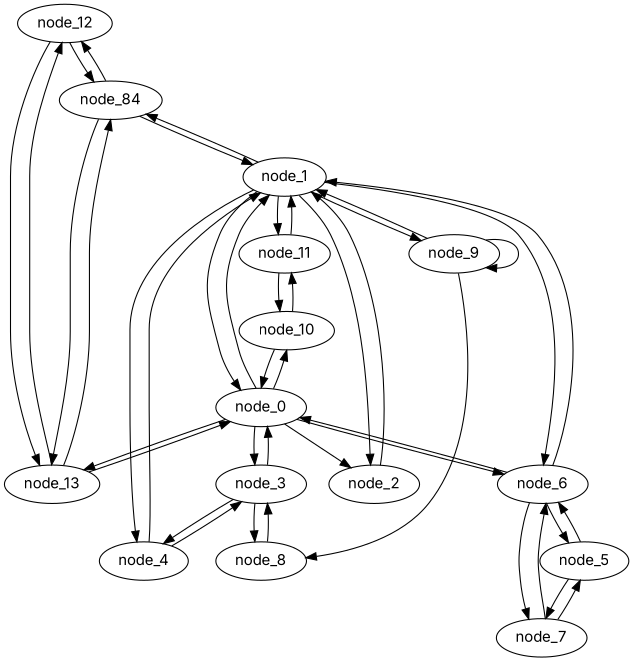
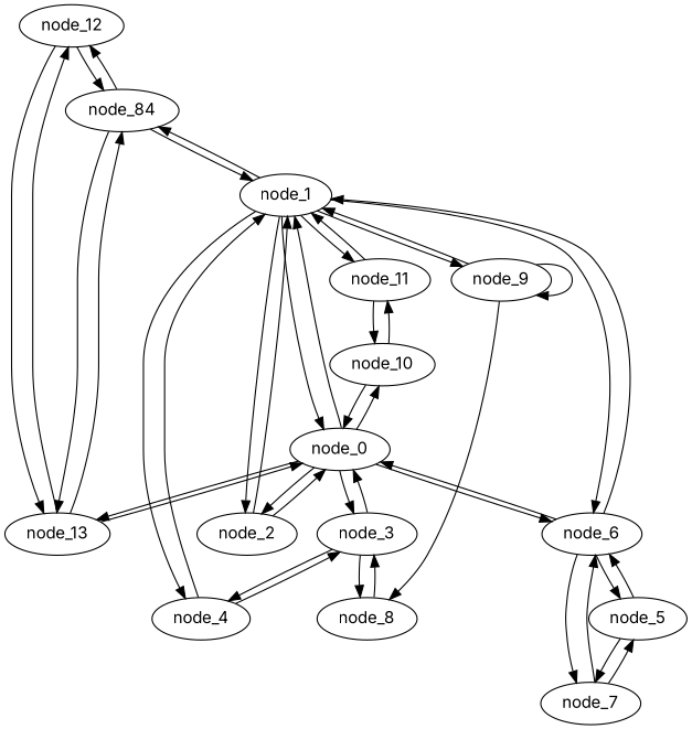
  digraph {
    fontname=Inter
    node [fontname=Inter]
    edge [fontname=Inter]
    n1 [label=node_12]
    n2 [label=node_84]
    n3 [label=node_13]
    n4 [label=node_1]
    n5 [label=node_0]
    n6 [label=node_2]
    n7 [label=node_6]
    n8 [label=node_9]
    n9 [label=node_4]
    n10 [label=node_11]
    n11 [label=node_3]
    n12 [label=node_10]
    n13 [label=node_8]
    n14 [label=node_7]
    n15 [label=node_5]
    n1 -> n2
    n1 -> n3
    n2 -> n1
    n2 -> n3
    n2 -> n4
    n3 -> n1
    n3 -> n2
    n3 -> n5
    n4 -> n2
    n4 -> n5
    n4 -> n6
    n4 -> n7
    n4 -> n8
    n4 -> n9
    n4 -> n10
    n5 -> n3
    n5 -> n4
    n5 -> n6
    n5 -> n7
    n5 -> n11
    n5 -> n12
    n6 -> n4
+   n6 -> n5
    n7 -> n4
    n7 -> n5
    n7 -> n14
    n7 -> n15
    n8 -> n4
    n8 -> n8
    n8 -> n13
    n9 -> n4
    n9 -> n11
    n10 -> n4
    n10 -> n12
    n11 -> n5
    n11 -> n9
    n11 -> n13
    n12 -> n5
    n12 -> n10
    n13 -> n11
    n14 -> n7
    n14 -> n15
    n15 -> n7
    n15 -> n14
  }
